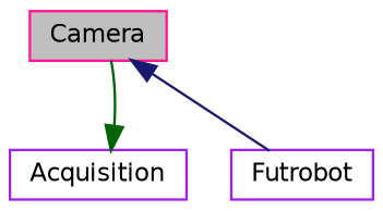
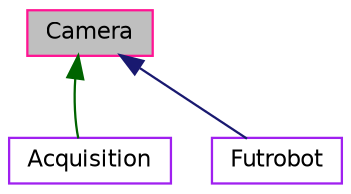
  digraph {
    node [color=purple fillcolor=white fontname=Helvetica fontsize=10 shape=record style=filled]
    edge [dir=back fontname=Helvetica fontsize=10 labelfontname=Helvetica labelfontsize=10 style=solid]
    n1 [color=deeppink fillcolor=grey75 fontcolor=black height=0.2 label=Camera width=0.4]
    n2 [height=0.2 label=Acquisition width=0.4]
    n3 [height=0.2 label=Futrobot width=0.4]
-   n2 -> n1 [color=darkgreen]
+   n1 -> n2 [color=darkgreen]
    n1 -> n3 [color=midnightblue]
  }
